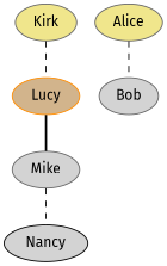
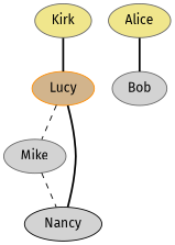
  graph {
    fontname="Fira Sans"
    node [color=gray40 fillcolor=lightgrey fontname="Fira Sans" style=filled]
    edge [fontname="Fira Sans" style=bold]
    Kirk [fillcolor=khaki height=0.50 width=0.83]
    Lucy [color=darkorange fillcolor=tan height=0.50 width=0.92]
    Mike [height=0.50 width=0.92]
    Nancy [color=black height=0.50 width=1.14]
    Alice [fillcolor=khaki height=0.50 width=0.92]
    Bob [height=0.50 width=0.81]
-   Kirk -- Lucy [style=dashed]
-   Lucy -- Mike
+   Kirk -- Lucy
+   Lucy -- Mike [style=dashed]
    Mike -- Nancy [style=dashed]
-   Alice -- Bob [style=dashed]
+   Nancy -- Lucy
+   Alice -- Bob
  }
